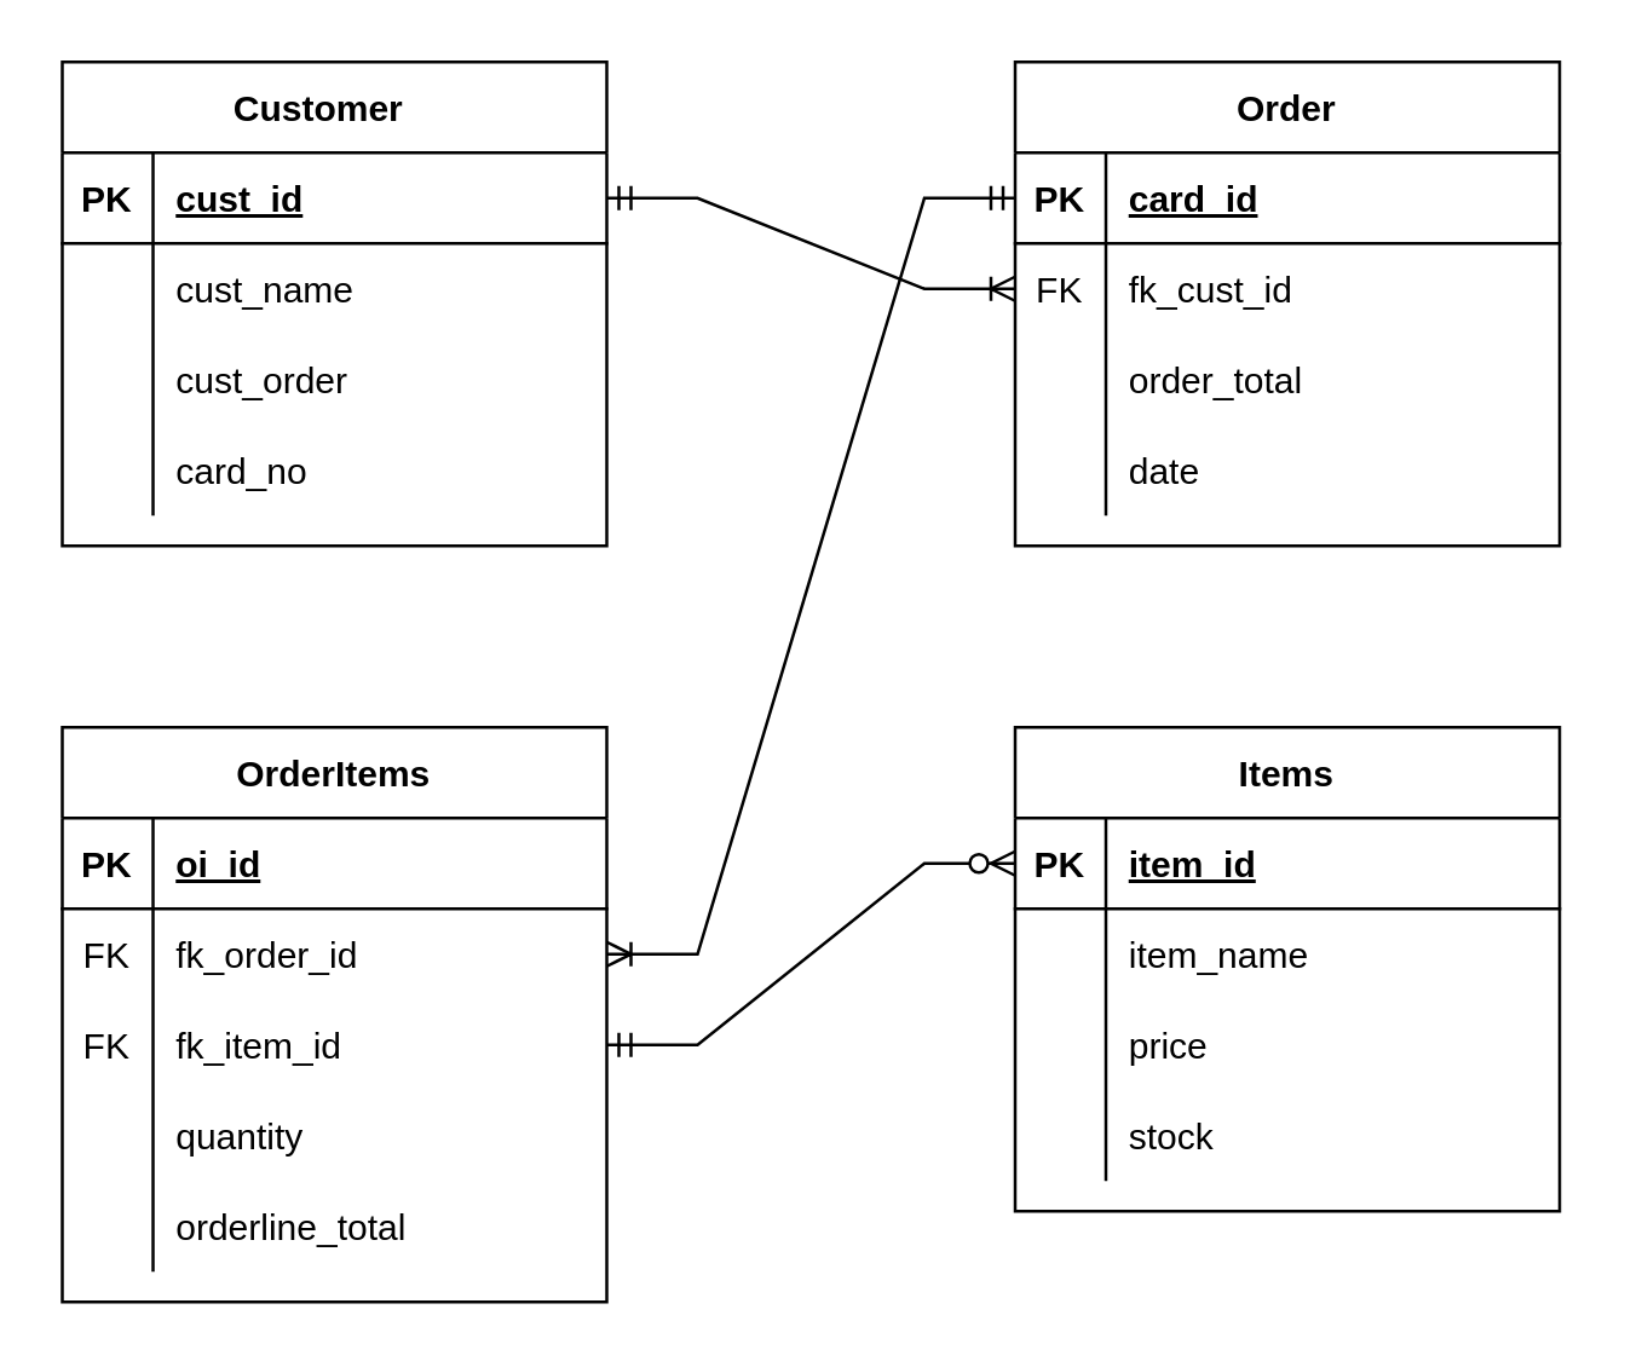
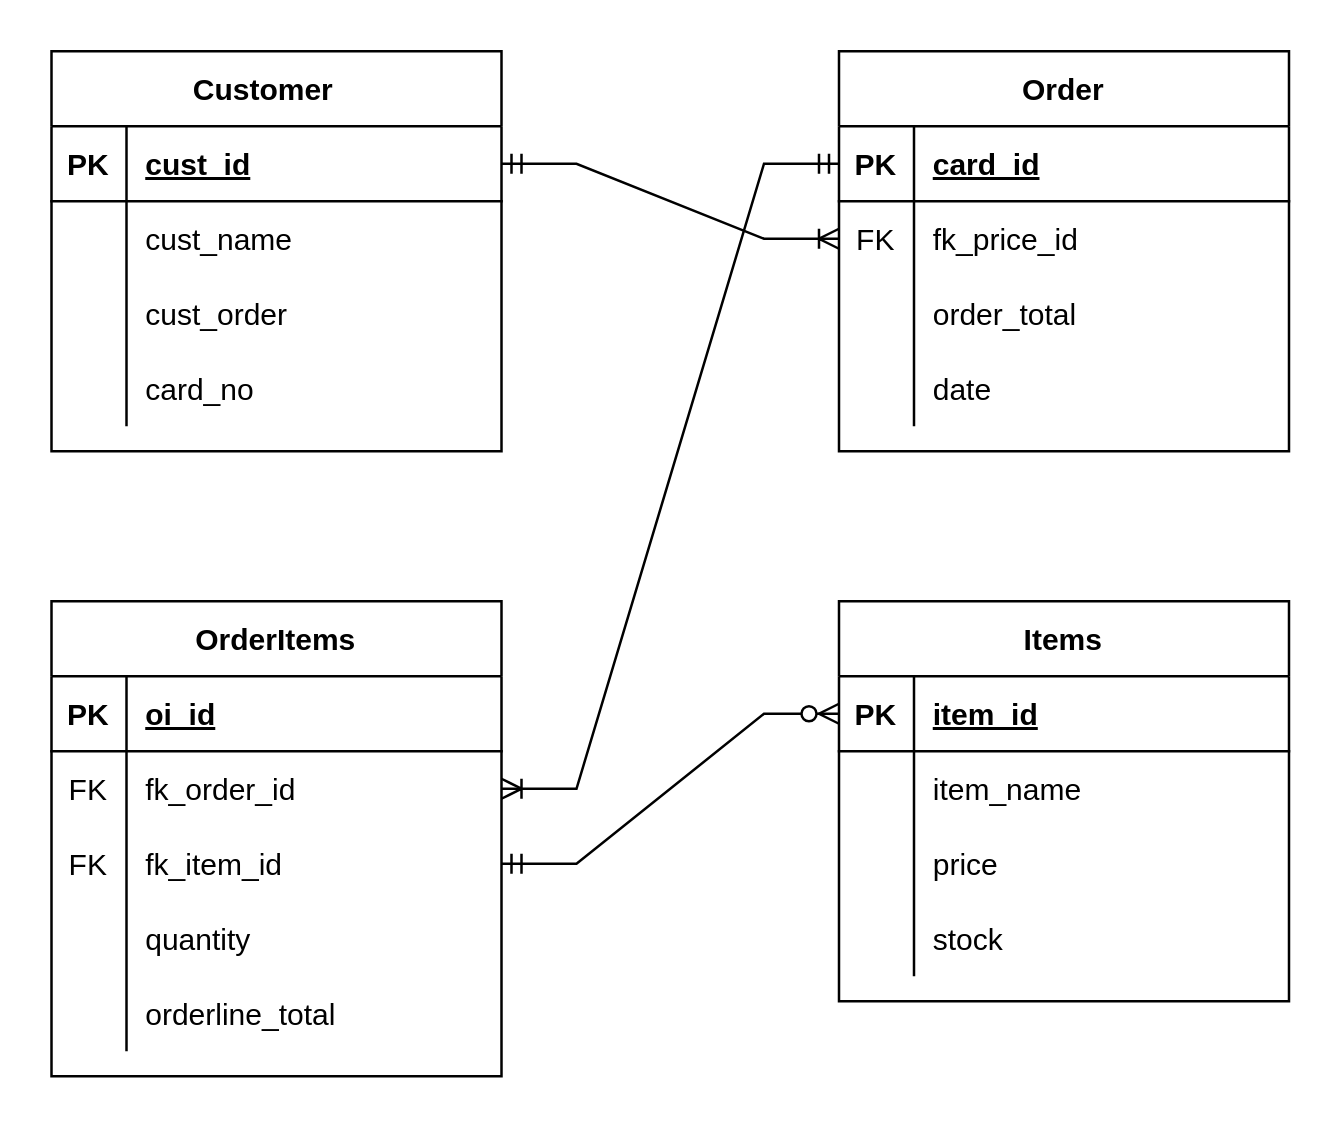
  <mxCell id="0" />
  <mxCell id="1" parent="0" />
  <mxCell id="2" value="Customer   " style="shape=table;startSize=30;container=1;collapsible=1;childLayout=tableLayout;fixedRows=1;rowLines=0;fontStyle=1;align=center;resizeLast=1;" vertex="1" parent="1"><mxGeometry x="20" y="20" width="180" height="160" as="geometry" /></mxCell>
  <mxCell id="3" value="" style="shape=tableRow;horizontal=0;startSize=0;swimlaneHead=0;swimlaneBody=0;fillColor=none;collapsible=0;dropTarget=0;points=[[0,0.5],[1,0.5]];portConstraint=eastwest;top=0;left=0;right=0;bottom=1;" vertex="1" parent="2"><mxGeometry y="30" width="180" height="30" as="geometry" /></mxCell>
  <mxCell id="4" value="PK" style="shape=partialRectangle;connectable=0;fillColor=none;top=0;left=0;bottom=0;right=0;fontStyle=1;overflow=hidden;" vertex="1" parent="3"><mxGeometry width="30" height="30" as="geometry"><mxRectangle width="30" height="30" as="alternateBounds" /></mxGeometry></mxCell>
  <mxCell id="5" value="cust_id" style="shape=partialRectangle;connectable=0;fillColor=none;top=0;left=0;bottom=0;right=0;align=left;spacingLeft=6;fontStyle=5;overflow=hidden;" vertex="1" parent="3"><mxGeometry x="30" width="150" height="30" as="geometry"><mxRectangle width="150" height="30" as="alternateBounds" /></mxGeometry></mxCell>
  <mxCell id="6" value="" style="shape=tableRow;horizontal=0;startSize=0;swimlaneHead=0;swimlaneBody=0;fillColor=none;collapsible=0;dropTarget=0;points=[[0,0.5],[1,0.5]];portConstraint=eastwest;top=0;left=0;right=0;bottom=0;" vertex="1" parent="2"><mxGeometry y="60" width="180" height="30" as="geometry" /></mxCell>
  <mxCell id="7" value="" style="shape=partialRectangle;connectable=0;fillColor=none;top=0;left=0;bottom=0;right=0;editable=1;overflow=hidden;" vertex="1" parent="6"><mxGeometry width="30" height="30" as="geometry"><mxRectangle width="30" height="30" as="alternateBounds" /></mxGeometry></mxCell>
  <mxCell id="8" value="cust_name" style="shape=partialRectangle;connectable=0;fillColor=none;top=0;left=0;bottom=0;right=0;align=left;spacingLeft=6;overflow=hidden;" vertex="1" parent="6"><mxGeometry x="30" width="150" height="30" as="geometry"><mxRectangle width="150" height="30" as="alternateBounds" /></mxGeometry></mxCell>
  <mxCell id="9" value="" style="shape=tableRow;horizontal=0;startSize=0;swimlaneHead=0;swimlaneBody=0;fillColor=none;collapsible=0;dropTarget=0;points=[[0,0.5],[1,0.5]];portConstraint=eastwest;top=0;left=0;right=0;bottom=0;" vertex="1" parent="2"><mxGeometry y="90" width="180" height="30" as="geometry" /></mxCell>
  <mxCell id="10" value="" style="shape=partialRectangle;connectable=0;fillColor=none;top=0;left=0;bottom=0;right=0;editable=1;overflow=hidden;" vertex="1" parent="9"><mxGeometry width="30" height="30" as="geometry"><mxRectangle width="30" height="30" as="alternateBounds" /></mxGeometry></mxCell>
  <mxCell id="11" value="cust_order" style="shape=partialRectangle;connectable=0;fillColor=none;top=0;left=0;bottom=0;right=0;align=left;spacingLeft=6;overflow=hidden;" vertex="1" parent="9"><mxGeometry x="30" width="150" height="30" as="geometry"><mxRectangle width="150" height="30" as="alternateBounds" /></mxGeometry></mxCell>
  <mxCell id="12" value="" style="shape=tableRow;horizontal=0;startSize=0;swimlaneHead=0;swimlaneBody=0;fillColor=none;collapsible=0;dropTarget=0;points=[[0,0.5],[1,0.5]];portConstraint=eastwest;top=0;left=0;right=0;bottom=0;" vertex="1" parent="2"><mxGeometry y="120" width="180" height="30" as="geometry" /></mxCell>
  <mxCell id="13" value="" style="shape=partialRectangle;connectable=0;fillColor=none;top=0;left=0;bottom=0;right=0;editable=1;overflow=hidden;" vertex="1" parent="12"><mxGeometry width="30" height="30" as="geometry"><mxRectangle width="30" height="30" as="alternateBounds" /></mxGeometry></mxCell>
  <mxCell id="14" value="card_no" style="shape=partialRectangle;connectable=0;fillColor=none;top=0;left=0;bottom=0;right=0;align=left;spacingLeft=6;overflow=hidden;" vertex="1" parent="12"><mxGeometry x="30" width="150" height="30" as="geometry"><mxRectangle width="150" height="30" as="alternateBounds" /></mxGeometry></mxCell>
  <mxCell id="15" value="Items" style="shape=table;startSize=30;container=1;collapsible=1;childLayout=tableLayout;fixedRows=1;rowLines=0;fontStyle=1;align=center;resizeLast=1;" vertex="1" parent="1"><mxGeometry x="335" y="240" width="180" height="160" as="geometry" /></mxCell>
  <mxCell id="16" value="" style="shape=tableRow;horizontal=0;startSize=0;swimlaneHead=0;swimlaneBody=0;fillColor=none;collapsible=0;dropTarget=0;points=[[0,0.5],[1,0.5]];portConstraint=eastwest;top=0;left=0;right=0;bottom=1;" vertex="1" parent="15"><mxGeometry y="30" width="180" height="30" as="geometry" /></mxCell>
  <mxCell id="17" value="PK" style="shape=partialRectangle;connectable=0;fillColor=none;top=0;left=0;bottom=0;right=0;fontStyle=1;overflow=hidden;" vertex="1" parent="16"><mxGeometry width="30" height="30" as="geometry"><mxRectangle width="30" height="30" as="alternateBounds" /></mxGeometry></mxCell>
  <mxCell id="18" value="item_id" style="shape=partialRectangle;connectable=0;fillColor=none;top=0;left=0;bottom=0;right=0;align=left;spacingLeft=6;fontStyle=5;overflow=hidden;" vertex="1" parent="16"><mxGeometry x="30" width="150" height="30" as="geometry"><mxRectangle width="150" height="30" as="alternateBounds" /></mxGeometry></mxCell>
  <mxCell id="19" value="" style="shape=tableRow;horizontal=0;startSize=0;swimlaneHead=0;swimlaneBody=0;fillColor=none;collapsible=0;dropTarget=0;points=[[0,0.5],[1,0.5]];portConstraint=eastwest;top=0;left=0;right=0;bottom=0;" vertex="1" parent="15"><mxGeometry y="60" width="180" height="30" as="geometry" /></mxCell>
  <mxCell id="20" value="" style="shape=partialRectangle;connectable=0;fillColor=none;top=0;left=0;bottom=0;right=0;editable=1;overflow=hidden;" vertex="1" parent="19"><mxGeometry width="30" height="30" as="geometry"><mxRectangle width="30" height="30" as="alternateBounds" /></mxGeometry></mxCell>
  <mxCell id="21" value="item_name" style="shape=partialRectangle;connectable=0;fillColor=none;top=0;left=0;bottom=0;right=0;align=left;spacingLeft=6;overflow=hidden;" vertex="1" parent="19"><mxGeometry x="30" width="150" height="30" as="geometry"><mxRectangle width="150" height="30" as="alternateBounds" /></mxGeometry></mxCell>
  <mxCell id="22" value="" style="shape=tableRow;horizontal=0;startSize=0;swimlaneHead=0;swimlaneBody=0;fillColor=none;collapsible=0;dropTarget=0;points=[[0,0.5],[1,0.5]];portConstraint=eastwest;top=0;left=0;right=0;bottom=0;" vertex="1" parent="15"><mxGeometry y="90" width="180" height="30" as="geometry" /></mxCell>
  <mxCell id="23" value="" style="shape=partialRectangle;connectable=0;fillColor=none;top=0;left=0;bottom=0;right=0;editable=1;overflow=hidden;" vertex="1" parent="22"><mxGeometry width="30" height="30" as="geometry"><mxRectangle width="30" height="30" as="alternateBounds" /></mxGeometry></mxCell>
  <mxCell id="24" value="price" style="shape=partialRectangle;connectable=0;fillColor=none;top=0;left=0;bottom=0;right=0;align=left;spacingLeft=6;overflow=hidden;" vertex="1" parent="22"><mxGeometry x="30" width="150" height="30" as="geometry"><mxRectangle width="150" height="30" as="alternateBounds" /></mxGeometry></mxCell>
  <mxCell id="25" value="" style="shape=tableRow;horizontal=0;startSize=0;swimlaneHead=0;swimlaneBody=0;fillColor=none;collapsible=0;dropTarget=0;points=[[0,0.5],[1,0.5]];portConstraint=eastwest;top=0;left=0;right=0;bottom=0;" vertex="1" parent="15"><mxGeometry y="120" width="180" height="30" as="geometry" /></mxCell>
  <mxCell id="26" value="" style="shape=partialRectangle;connectable=0;fillColor=none;top=0;left=0;bottom=0;right=0;editable=1;overflow=hidden;" vertex="1" parent="25"><mxGeometry width="30" height="30" as="geometry"><mxRectangle width="30" height="30" as="alternateBounds" /></mxGeometry></mxCell>
  <mxCell id="27" value="stock" style="shape=partialRectangle;connectable=0;fillColor=none;top=0;left=0;bottom=0;right=0;align=left;spacingLeft=6;overflow=hidden;" vertex="1" parent="25"><mxGeometry x="30" width="150" height="30" as="geometry"><mxRectangle width="150" height="30" as="alternateBounds" /></mxGeometry></mxCell>
  <mxCell id="28" value="OrderItems" style="shape=table;startSize=30;container=1;collapsible=1;childLayout=tableLayout;fixedRows=1;rowLines=0;fontStyle=1;align=center;resizeLast=1;" vertex="1" parent="1"><mxGeometry x="20" y="240" width="180" height="190" as="geometry" /></mxCell>
  <mxCell id="29" value="" style="shape=tableRow;horizontal=0;startSize=0;swimlaneHead=0;swimlaneBody=0;fillColor=none;collapsible=0;dropTarget=0;points=[[0,0.5],[1,0.5]];portConstraint=eastwest;top=0;left=0;right=0;bottom=1;" vertex="1" parent="28"><mxGeometry y="30" width="180" height="30" as="geometry" /></mxCell>
  <mxCell id="30" value="PK" style="shape=partialRectangle;connectable=0;fillColor=none;top=0;left=0;bottom=0;right=0;fontStyle=1;overflow=hidden;" vertex="1" parent="29"><mxGeometry width="30" height="30" as="geometry"><mxRectangle width="30" height="30" as="alternateBounds" /></mxGeometry></mxCell>
  <mxCell id="31" value="oi_id" style="shape=partialRectangle;connectable=0;fillColor=none;top=0;left=0;bottom=0;right=0;align=left;spacingLeft=6;fontStyle=5;overflow=hidden;" vertex="1" parent="29"><mxGeometry x="30" width="150" height="30" as="geometry"><mxRectangle width="150" height="30" as="alternateBounds" /></mxGeometry></mxCell>
  <mxCell id="32" value="" style="shape=tableRow;horizontal=0;startSize=0;swimlaneHead=0;swimlaneBody=0;fillColor=none;collapsible=0;dropTarget=0;points=[[0,0.5],[1,0.5]];portConstraint=eastwest;top=0;left=0;right=0;bottom=0;" vertex="1" parent="28"><mxGeometry y="60" width="180" height="30" as="geometry" /></mxCell>
  <mxCell id="33" value="FK" style="shape=partialRectangle;connectable=0;fillColor=none;top=0;left=0;bottom=0;right=0;editable=1;overflow=hidden;" vertex="1" parent="32"><mxGeometry width="30" height="30" as="geometry"><mxRectangle width="30" height="30" as="alternateBounds" /></mxGeometry></mxCell>
  <mxCell id="34" value="fk_order_id" style="shape=partialRectangle;connectable=0;fillColor=none;top=0;left=0;bottom=0;right=0;align=left;spacingLeft=6;overflow=hidden;" vertex="1" parent="32"><mxGeometry x="30" width="150" height="30" as="geometry"><mxRectangle width="150" height="30" as="alternateBounds" /></mxGeometry></mxCell>
  <mxCell id="35" value="" style="shape=tableRow;horizontal=0;startSize=0;swimlaneHead=0;swimlaneBody=0;fillColor=none;collapsible=0;dropTarget=0;points=[[0,0.5],[1,0.5]];portConstraint=eastwest;top=0;left=0;right=0;bottom=0;" vertex="1" parent="28"><mxGeometry y="90" width="180" height="30" as="geometry" /></mxCell>
  <mxCell id="36" value="FK" style="shape=partialRectangle;connectable=0;fillColor=none;top=0;left=0;bottom=0;right=0;editable=1;overflow=hidden;" vertex="1" parent="35"><mxGeometry width="30" height="30" as="geometry"><mxRectangle width="30" height="30" as="alternateBounds" /></mxGeometry></mxCell>
  <mxCell id="37" value="fk_item_id" style="shape=partialRectangle;connectable=0;fillColor=none;top=0;left=0;bottom=0;right=0;align=left;spacingLeft=6;overflow=hidden;" vertex="1" parent="35"><mxGeometry x="30" width="150" height="30" as="geometry"><mxRectangle width="150" height="30" as="alternateBounds" /></mxGeometry></mxCell>
  <mxCell id="38" value="" style="shape=tableRow;horizontal=0;startSize=0;swimlaneHead=0;swimlaneBody=0;fillColor=none;collapsible=0;dropTarget=0;points=[[0,0.5],[1,0.5]];portConstraint=eastwest;top=0;left=0;right=0;bottom=0;" vertex="1" parent="28"><mxGeometry y="120" width="180" height="30" as="geometry" /></mxCell>
  <mxCell id="39" value="" style="shape=partialRectangle;connectable=0;fillColor=none;top=0;left=0;bottom=0;right=0;editable=1;overflow=hidden;" vertex="1" parent="38"><mxGeometry width="30" height="30" as="geometry"><mxRectangle width="30" height="30" as="alternateBounds" /></mxGeometry></mxCell>
  <mxCell id="40" value="quantity" style="shape=partialRectangle;connectable=0;fillColor=none;top=0;left=0;bottom=0;right=0;align=left;spacingLeft=6;overflow=hidden;" vertex="1" parent="38"><mxGeometry x="30" width="150" height="30" as="geometry"><mxRectangle width="150" height="30" as="alternateBounds" /></mxGeometry></mxCell>
  <mxCell id="41" value="" style="shape=tableRow;horizontal=0;startSize=0;swimlaneHead=0;swimlaneBody=0;fillColor=none;collapsible=0;dropTarget=0;points=[[0,0.5],[1,0.5]];portConstraint=eastwest;top=0;left=0;right=0;bottom=0;" vertex="1" parent="28"><mxGeometry y="150" width="180" height="30" as="geometry" /></mxCell>
  <mxCell id="42" value="" style="shape=partialRectangle;connectable=0;fillColor=none;top=0;left=0;bottom=0;right=0;editable=1;overflow=hidden;" vertex="1" parent="41"><mxGeometry width="30" height="30" as="geometry"><mxRectangle width="30" height="30" as="alternateBounds" /></mxGeometry></mxCell>
  <mxCell id="43" value="orderline_total" style="shape=partialRectangle;connectable=0;fillColor=none;top=0;left=0;bottom=0;right=0;align=left;spacingLeft=6;overflow=hidden;" vertex="1" parent="41"><mxGeometry x="30" width="150" height="30" as="geometry"><mxRectangle width="150" height="30" as="alternateBounds" /></mxGeometry></mxCell>
  <mxCell id="44" value="Order" style="shape=table;startSize=30;container=1;collapsible=1;childLayout=tableLayout;fixedRows=1;rowLines=0;fontStyle=1;align=center;resizeLast=1;" vertex="1" parent="1"><mxGeometry x="335" y="20" width="180" height="160" as="geometry" /></mxCell>
  <mxCell id="45" value="" style="shape=tableRow;horizontal=0;startSize=0;swimlaneHead=0;swimlaneBody=0;fillColor=none;collapsible=0;dropTarget=0;points=[[0,0.5],[1,0.5]];portConstraint=eastwest;top=0;left=0;right=0;bottom=1;" vertex="1" parent="44"><mxGeometry y="30" width="180" height="30" as="geometry" /></mxCell>
  <mxCell id="46" value="PK" style="shape=partialRectangle;connectable=0;fillColor=none;top=0;left=0;bottom=0;right=0;fontStyle=1;overflow=hidden;" vertex="1" parent="45"><mxGeometry width="30" height="30" as="geometry"><mxRectangle width="30" height="30" as="alternateBounds" /></mxGeometry></mxCell>
  <mxCell id="47" value="card_id" style="shape=partialRectangle;connectable=0;fillColor=none;top=0;left=0;bottom=0;right=0;align=left;spacingLeft=6;fontStyle=5;overflow=hidden;" vertex="1" parent="45"><mxGeometry x="30" width="150" height="30" as="geometry"><mxRectangle width="150" height="30" as="alternateBounds" /></mxGeometry></mxCell>
  <mxCell id="48" value="" style="shape=tableRow;horizontal=0;startSize=0;swimlaneHead=0;swimlaneBody=0;fillColor=none;collapsible=0;dropTarget=0;points=[[0,0.5],[1,0.5]];portConstraint=eastwest;top=0;left=0;right=0;bottom=0;" vertex="1" parent="44"><mxGeometry y="60" width="180" height="30" as="geometry" /></mxCell>
  <mxCell id="49" value="FK" style="shape=partialRectangle;connectable=0;fillColor=none;top=0;left=0;bottom=0;right=0;editable=1;overflow=hidden;" vertex="1" parent="48"><mxGeometry width="30" height="30" as="geometry"><mxRectangle width="30" height="30" as="alternateBounds" /></mxGeometry></mxCell>
- <mxCell id="50" value="fk_cust_id" style="shape=partialRectangle;connectable=0;fillColor=none;top=0;left=0;bottom=0;right=0;align=left;spacingLeft=6;overflow=hidden;" vertex="1" parent="48"><mxGeometry x="30" width="150" height="30" as="geometry"><mxRectangle width="150" height="30" as="alternateBounds" /></mxGeometry></mxCell>
+ <mxCell id="50" value="fk_price_id" style="shape=partialRectangle;connectable=0;fillColor=none;top=0;left=0;bottom=0;right=0;align=left;spacingLeft=6;overflow=hidden;" vertex="1" parent="48"><mxGeometry x="30" width="150" height="30" as="geometry"><mxRectangle width="150" height="30" as="alternateBounds" /></mxGeometry></mxCell>
  <mxCell id="51" value="" style="shape=tableRow;horizontal=0;startSize=0;swimlaneHead=0;swimlaneBody=0;fillColor=none;collapsible=0;dropTarget=0;points=[[0,0.5],[1,0.5]];portConstraint=eastwest;top=0;left=0;right=0;bottom=0;" vertex="1" parent="44"><mxGeometry y="90" width="180" height="30" as="geometry" /></mxCell>
  <mxCell id="52" value="" style="shape=partialRectangle;connectable=0;fillColor=none;top=0;left=0;bottom=0;right=0;editable=1;overflow=hidden;" vertex="1" parent="51"><mxGeometry width="30" height="30" as="geometry"><mxRectangle width="30" height="30" as="alternateBounds" /></mxGeometry></mxCell>
  <mxCell id="53" value="order_total" style="shape=partialRectangle;connectable=0;fillColor=none;top=0;left=0;bottom=0;right=0;align=left;spacingLeft=6;overflow=hidden;" vertex="1" parent="51"><mxGeometry x="30" width="150" height="30" as="geometry"><mxRectangle width="150" height="30" as="alternateBounds" /></mxGeometry></mxCell>
  <mxCell id="54" value="" style="shape=tableRow;horizontal=0;startSize=0;swimlaneHead=0;swimlaneBody=0;fillColor=none;collapsible=0;dropTarget=0;points=[[0,0.5],[1,0.5]];portConstraint=eastwest;top=0;left=0;right=0;bottom=0;" vertex="1" parent="44"><mxGeometry y="120" width="180" height="30" as="geometry" /></mxCell>
  <mxCell id="55" value="" style="shape=partialRectangle;connectable=0;fillColor=none;top=0;left=0;bottom=0;right=0;editable=1;overflow=hidden;" vertex="1" parent="54"><mxGeometry width="30" height="30" as="geometry"><mxRectangle width="30" height="30" as="alternateBounds" /></mxGeometry></mxCell>
  <mxCell id="56" value="date" style="shape=partialRectangle;connectable=0;fillColor=none;top=0;left=0;bottom=0;right=0;align=left;spacingLeft=6;overflow=hidden;" vertex="1" parent="54"><mxGeometry x="30" width="150" height="30" as="geometry"><mxRectangle width="150" height="30" as="alternateBounds" /></mxGeometry></mxCell>
  <mxCell id="57" value="" style="edgeStyle=entityRelationEdgeStyle;fontSize=12;html=1;endArrow=ERoneToMany;startArrow=ERmandOne;rounded=0;exitX=1;exitY=0.5;exitDx=0;exitDy=0;entryX=0;entryY=0.5;entryDx=0;entryDy=0;" edge="1" parent="1" source="3" target="48"><mxGeometry width="100" height="100" relative="1" as="geometry"><mxPoint x="260" y="290" as="sourcePoint" /><mxPoint x="360" y="190" as="targetPoint" /></mxGeometry></mxCell>
  <mxCell id="58" value="" style="edgeStyle=entityRelationEdgeStyle;fontSize=12;html=1;endArrow=ERoneToMany;startArrow=ERmandOne;rounded=0;entryX=1;entryY=0.5;entryDx=0;entryDy=0;exitX=0;exitY=0.5;exitDx=0;exitDy=0;" edge="1" parent="1" source="45" target="32"><mxGeometry width="100" height="100" relative="1" as="geometry"><mxPoint x="260" y="290" as="sourcePoint" /><mxPoint x="370" y="200" as="targetPoint" /></mxGeometry></mxCell>
  <mxCell id="59" value="" style="edgeStyle=entityRelationEdgeStyle;fontSize=12;html=1;endArrow=ERzeroToMany;startArrow=ERmandOne;rounded=0;entryX=0;entryY=0.5;entryDx=0;entryDy=0;exitX=1;exitY=0.5;exitDx=0;exitDy=0;" edge="1" parent="1" source="35" target="16"><mxGeometry width="100" height="100" relative="1" as="geometry"><mxPoint x="310" y="340" as="sourcePoint" /><mxPoint x="360" y="190" as="targetPoint" /></mxGeometry></mxCell>
